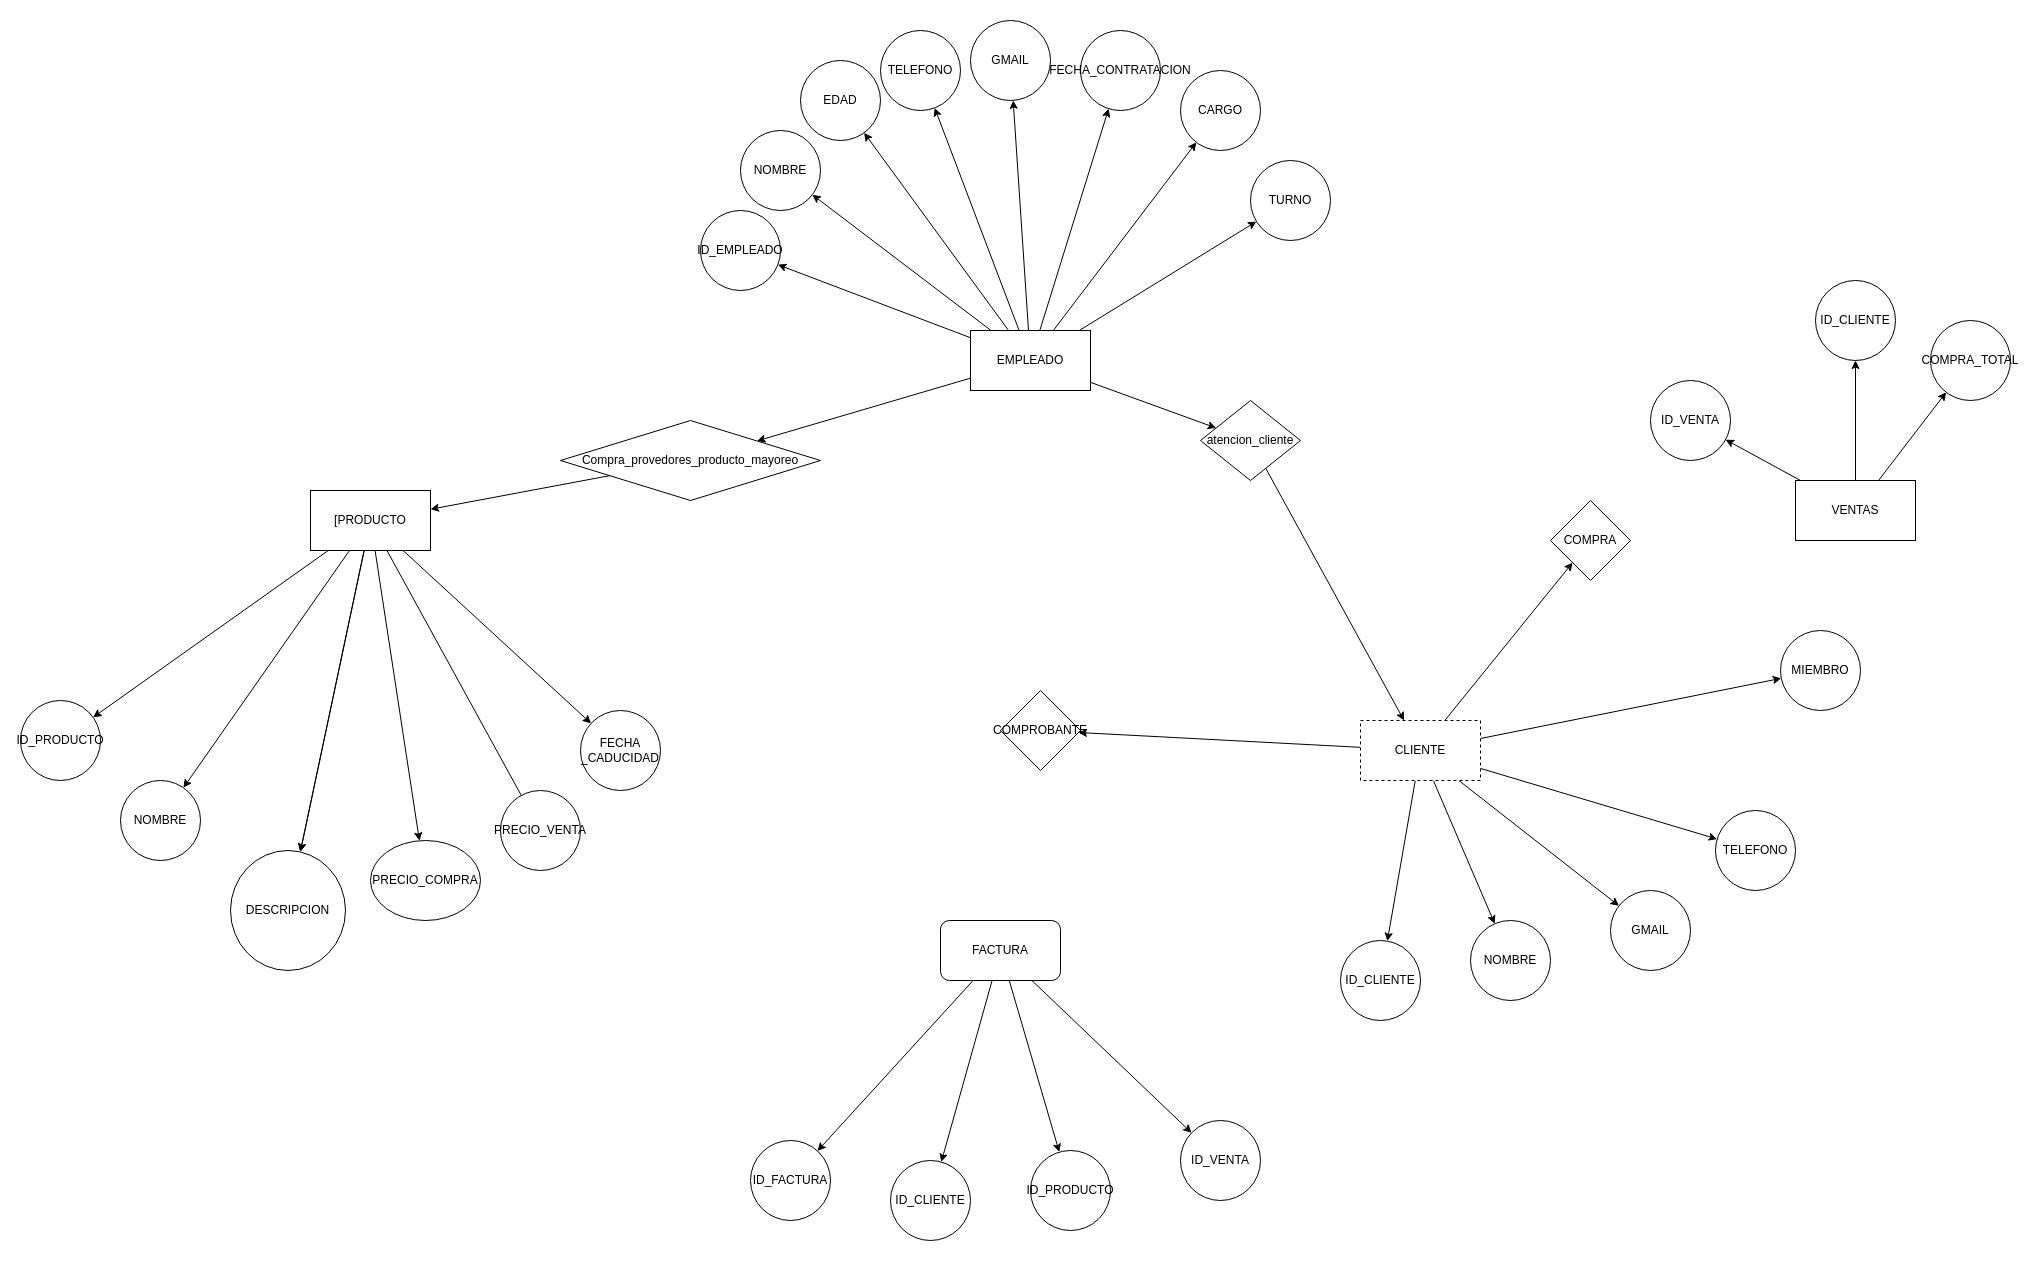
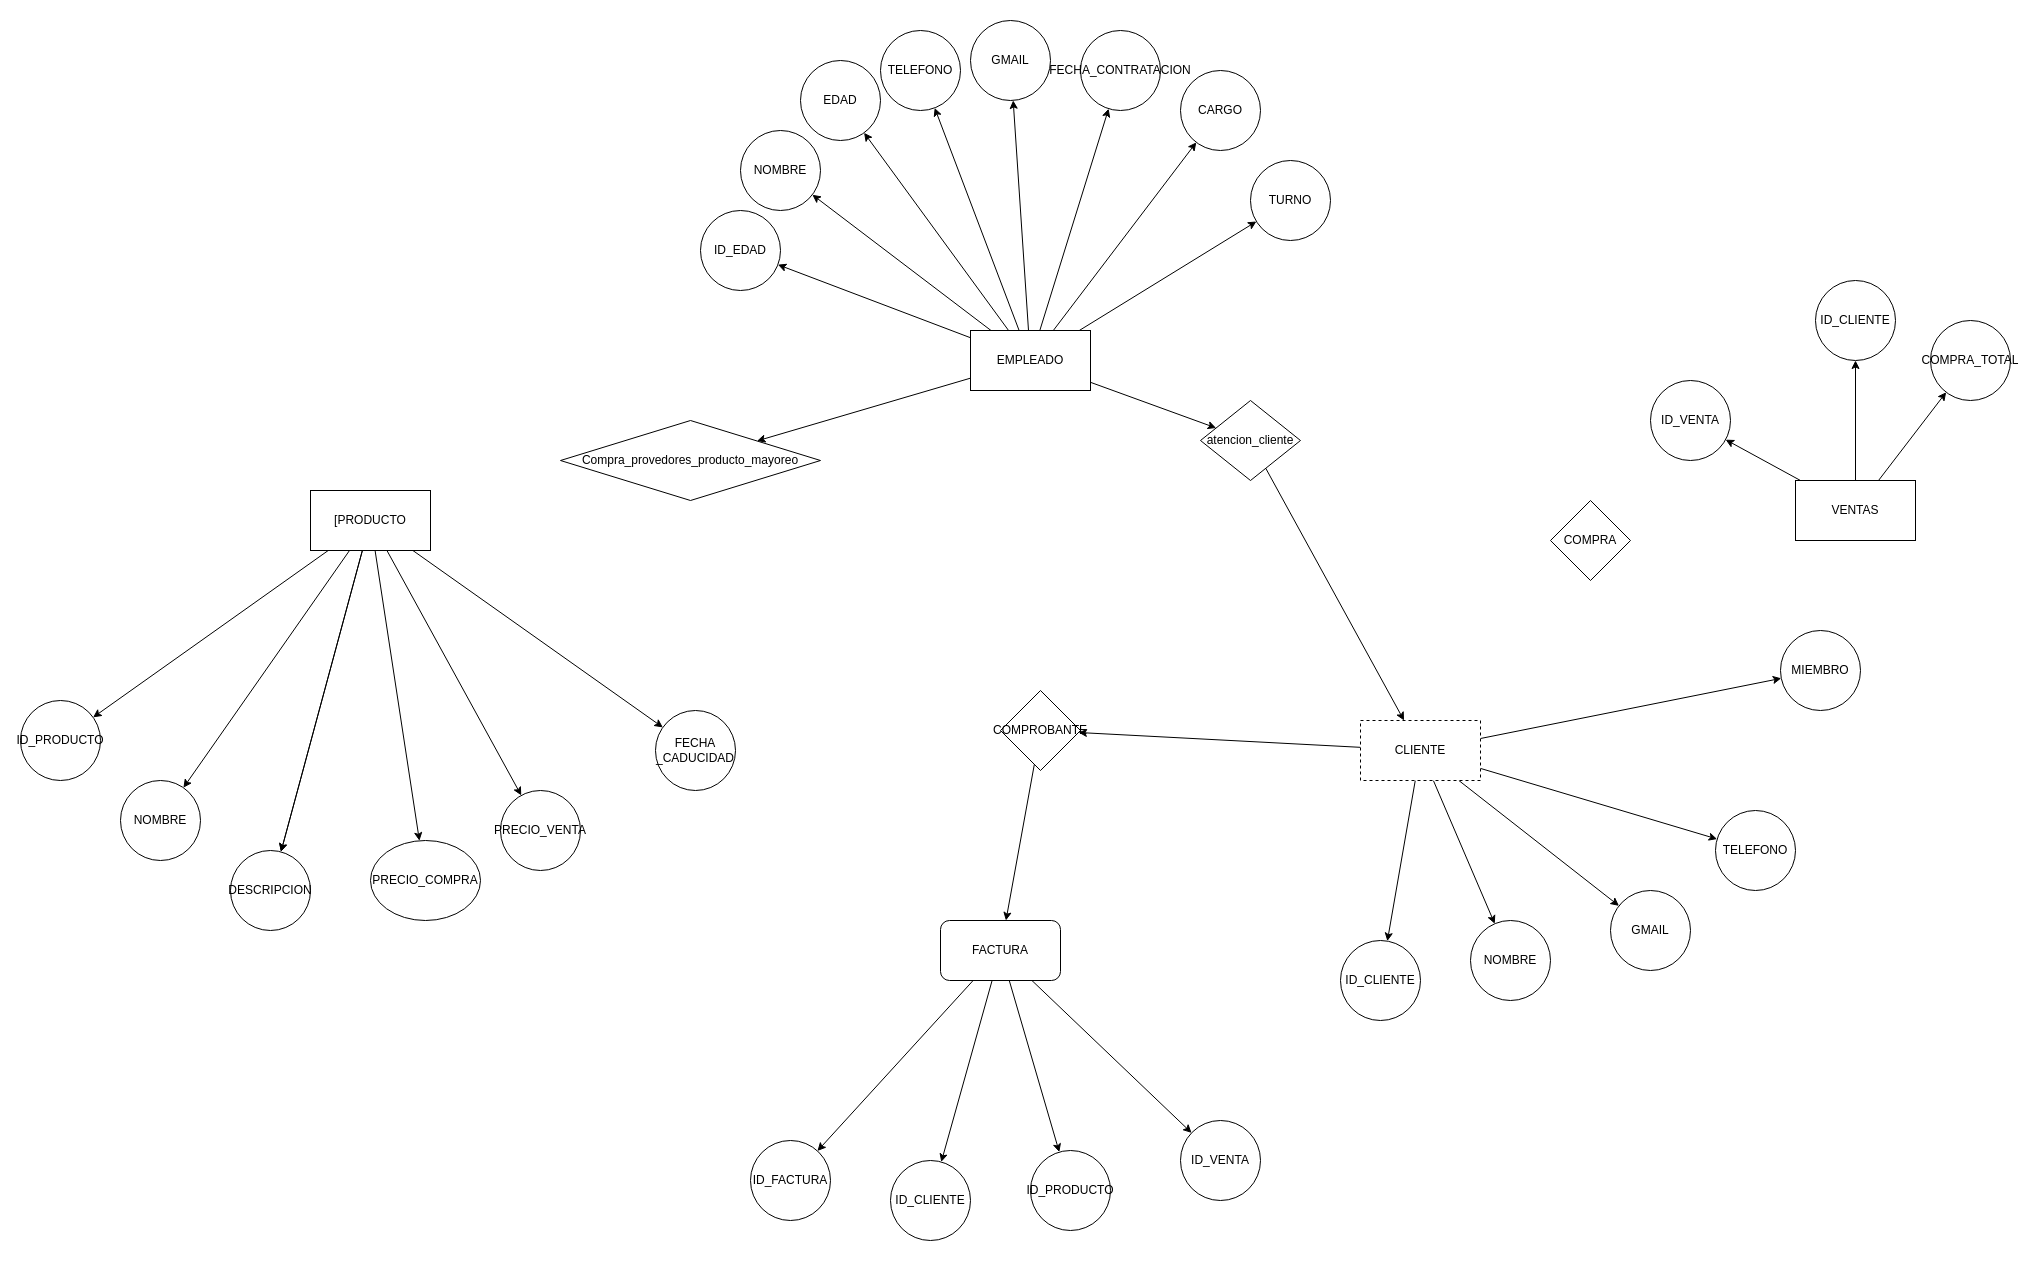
  <mxCell id="0" />
  <mxCell id="1" parent="0" />
  <mxCell id="2" value="" style="edgeStyle=none;html=1;" edge="1" parent="1" source="12" target="13"><mxGeometry relative="1" as="geometry" /></mxCell>
  <mxCell id="3" value="" style="edgeStyle=none;html=1;" edge="1" parent="1" source="12" target="14"><mxGeometry relative="1" as="geometry" /></mxCell>
  <mxCell id="4" value="" style="edgeStyle=none;html=1;" edge="1" parent="1" source="12" target="15"><mxGeometry relative="1" as="geometry" /></mxCell>
  <mxCell id="5" value="" style="edgeStyle=none;html=1;" edge="1" parent="1" source="12" target="16"><mxGeometry relative="1" as="geometry" /></mxCell>
  <mxCell id="6" value="" style="edgeStyle=none;html=1;" edge="1" parent="1" source="12" target="17"><mxGeometry relative="1" as="geometry" /></mxCell>
  <mxCell id="7" value="" style="edgeStyle=none;html=1;" edge="1" parent="1" source="12" target="18"><mxGeometry relative="1" as="geometry" /></mxCell>
  <mxCell id="8" value="" style="edgeStyle=none;html=1;" edge="1" parent="1" source="12" target="19"><mxGeometry relative="1" as="geometry" /></mxCell>
  <mxCell id="9" value="" style="edgeStyle=none;html=1;" edge="1" parent="1" source="12" target="20"><mxGeometry relative="1" as="geometry" /></mxCell>
  <mxCell id="10" value="" style="edgeStyle=none;html=1;" edge="1" parent="1" source="12" target="22"><mxGeometry relative="1" as="geometry" /></mxCell>
  <mxCell id="11" value="" style="edgeStyle=none;html=1;" edge="1" parent="1" source="12" target="24"><mxGeometry relative="1" as="geometry" /></mxCell>
  <mxCell id="12" value="EMPLEADO" style="whiteSpace=wrap;html=1;" vertex="1" parent="1"><mxGeometry x="970" y="330" width="120" height="60" as="geometry" /></mxCell>
- <mxCell id="13" value="ID_EMPLEADO" style="ellipse;whiteSpace=wrap;html=1;" vertex="1" parent="1"><mxGeometry x="700" y="210" width="80" height="80" as="geometry" /></mxCell>
+ <mxCell id="13" value="ID_EDAD" style="ellipse;whiteSpace=wrap;html=1;" vertex="1" parent="1"><mxGeometry x="700" y="210" width="80" height="80" as="geometry" /></mxCell>
  <mxCell id="14" value="NOMBRE" style="ellipse;whiteSpace=wrap;html=1;" vertex="1" parent="1"><mxGeometry x="740" y="130" width="80" height="80" as="geometry" /></mxCell>
  <mxCell id="15" value="EDAD" style="ellipse;whiteSpace=wrap;html=1;" vertex="1" parent="1"><mxGeometry x="800" y="60" width="80" height="80" as="geometry" /></mxCell>
  <mxCell id="16" value="TELEFONO" style="ellipse;whiteSpace=wrap;html=1;" vertex="1" parent="1"><mxGeometry x="880" width="80" height="80" as="geometry" y="30" /></mxCell>
  <mxCell id="17" value="GMAIL" style="ellipse;whiteSpace=wrap;html=1;" vertex="1" parent="1"><mxGeometry x="970" y="20" width="80" height="80" as="geometry" /></mxCell>
  <mxCell id="18" value="FECHA_CONTRATACION" style="ellipse;whiteSpace=wrap;html=1;" vertex="1" parent="1"><mxGeometry x="1080" width="80" height="80" as="geometry" y="30" /></mxCell>
  <mxCell id="19" value="CARGO" style="ellipse;whiteSpace=wrap;html=1;" vertex="1" parent="1"><mxGeometry x="1180" y="70" width="80" height="80" as="geometry" /></mxCell>
  <mxCell id="20" value="TURNO" style="ellipse;whiteSpace=wrap;html=1;" vertex="1" parent="1"><mxGeometry x="1250" y="160" width="80" height="80" as="geometry" /></mxCell>
  <mxCell id="21" value="" style="edgeStyle=none;html=1;" edge="1" parent="1" source="22" target="46"><mxGeometry relative="1" as="geometry" /></mxCell>
  <mxCell id="22" value="atencion_cliente" style="rhombus;whiteSpace=wrap;html=1;" vertex="1" parent="1"><mxGeometry x="1200" y="400" width="100" height="80" as="geometry" /></mxCell>
- <mxCell id="23" value="" style="edgeStyle=none;html=1;" edge="1" parent="1" source="24" target="32"><mxGeometry relative="1" as="geometry" /></mxCell>
  <mxCell id="24" value="Compra_provedores_producto_mayoreo" style="rhombus;whiteSpace=wrap;html=1;" vertex="1" parent="1"><mxGeometry x="560" y="420" width="260" height="80" as="geometry" /></mxCell>
  <mxCell id="25" value="" style="edgeStyle=none;html=1;" edge="1" parent="1" source="32" target="33"><mxGeometry relative="1" as="geometry" /></mxCell>
  <mxCell id="26" value="" style="edgeStyle=none;html=1;" edge="1" parent="1" source="32" target="34"><mxGeometry relative="1" as="geometry" /></mxCell>
  <mxCell id="27" value="" style="edgeStyle=none;html=1;" edge="1" parent="1" source="32" target="35"><mxGeometry relative="1" as="geometry" /></mxCell>
  <mxCell id="28" value="" style="edgeStyle=none;html=1;" edge="1" parent="1" source="32" target="35"><mxGeometry relative="1" as="geometry" /></mxCell>
  <mxCell id="29" value="" style="edgeStyle=none;html=1;" edge="1" parent="1" source="32" target="36"><mxGeometry relative="1" as="geometry" /></mxCell>
- <mxCell id="30" value="" style="edgeStyle=none;html=1;endArrow=none;" edge="1" parent="1" source="32" target="37"><mxGeometry relative="1" as="geometry" /></mxCell>
+ <mxCell id="30" value="" style="edgeStyle=none;html=1;" edge="1" parent="1" source="32" target="37"><mxGeometry relative="1" as="geometry" /></mxCell>
  <mxCell id="31" value="" style="edgeStyle=none;html=1;" edge="1" parent="1" source="32" target="38"><mxGeometry relative="1" as="geometry" /></mxCell>
  <mxCell id="32" value="[PRODUCTO" style="whiteSpace=wrap;html=1;" vertex="1" parent="1"><mxGeometry x="310" y="490" width="120" height="60" as="geometry" /></mxCell>
  <mxCell id="33" value="ID_PRODUCTO" style="ellipse;whiteSpace=wrap;html=1;" vertex="1" parent="1"><mxGeometry x="20" y="700" width="80" height="80" as="geometry" /></mxCell>
  <mxCell id="34" value="NOMBRE" style="ellipse;whiteSpace=wrap;html=1;" vertex="1" parent="1"><mxGeometry x="120" y="780" width="80" height="80" as="geometry" /></mxCell>
- <mxCell id="35" value="DESCRIPCION" style="ellipse;whiteSpace=wrap;html=1;" vertex="1" parent="1"><mxGeometry x="230" y="850" width="115" height="120" as="geometry" /></mxCell>
+ <mxCell id="35" value="DESCRIPCION" style="ellipse;whiteSpace=wrap;html=1;" vertex="1" parent="1"><mxGeometry x="230" y="850" width="80" height="80" as="geometry" /></mxCell>
  <mxCell id="36" value="PRECIO_COMPRA" style="ellipse;whiteSpace=wrap;html=1;" vertex="1" parent="1"><mxGeometry x="370" y="840" width="110" height="80" as="geometry" /></mxCell>
  <mxCell id="37" value="PRECIO_VENTA" style="ellipse;whiteSpace=wrap;html=1;" vertex="1" parent="1"><mxGeometry x="500" y="790" width="80" height="80" as="geometry" /></mxCell>
- <mxCell id="38" value="FECHA _CADUCIDAD" style="ellipse;whiteSpace=wrap;html=1;" vertex="1" parent="1"><mxGeometry x="580" y="710" width="80" height="80" as="geometry" /></mxCell>
+ <mxCell id="38" value="FECHA _CADUCIDAD" style="ellipse;whiteSpace=wrap;html=1;" vertex="1" parent="1"><mxGeometry x="655" y="710" width="80" height="80" as="geometry" /></mxCell>
  <mxCell id="39" value="" style="edgeStyle=none;html=1;" edge="1" parent="1" source="46" target="47"><mxGeometry relative="1" as="geometry" /></mxCell>
  <mxCell id="40" value="" style="edgeStyle=none;html=1;" edge="1" parent="1" source="46" target="48"><mxGeometry relative="1" as="geometry" /></mxCell>
  <mxCell id="41" value="" style="edgeStyle=none;html=1;" edge="1" parent="1" source="46" target="49"><mxGeometry relative="1" as="geometry" /></mxCell>
  <mxCell id="42" value="" style="edgeStyle=none;html=1;" edge="1" parent="1" source="46" target="50"><mxGeometry relative="1" as="geometry" /></mxCell>
  <mxCell id="43" value="" style="edgeStyle=none;html=1;" edge="1" parent="1" source="46" target="51"><mxGeometry relative="1" as="geometry" /></mxCell>
- <mxCell id="44" value="" style="edgeStyle=none;html=1;" edge="1" parent="1" source="46" target="52"><mxGeometry relative="1" as="geometry" /></mxCell>
  <mxCell id="45" value="" style="edgeStyle=none;html=1;" edge="1" parent="1" source="46" target="58"><mxGeometry relative="1" as="geometry" /></mxCell>
  <mxCell id="46" value="CLIENTE" style="whiteSpace=wrap;html=1;dashed=1;" vertex="1" parent="1"><mxGeometry x="1360" y="720" width="120" height="60" as="geometry" /></mxCell>
  <mxCell id="47" value="ID_CLIENTE" style="ellipse;whiteSpace=wrap;html=1;" vertex="1" parent="1"><mxGeometry x="1340" y="940" width="80" height="80" as="geometry" /></mxCell>
  <mxCell id="48" value="NOMBRE" style="ellipse;whiteSpace=wrap;html=1;" vertex="1" parent="1"><mxGeometry x="1470" y="920" width="80" height="80" as="geometry" /></mxCell>
  <mxCell id="49" value="GMAIL" style="ellipse;whiteSpace=wrap;html=1;" vertex="1" parent="1"><mxGeometry x="1610" y="890" width="80" height="80" as="geometry" /></mxCell>
  <mxCell id="50" value="TELEFONO" style="ellipse;whiteSpace=wrap;html=1;" vertex="1" parent="1"><mxGeometry x="1715" y="810" width="80" height="80" as="geometry" /></mxCell>
  <mxCell id="51" value="MIEMBRO" style="ellipse;whiteSpace=wrap;html=1;" vertex="1" parent="1"><mxGeometry x="1780" y="630" width="80" height="80" as="geometry" /></mxCell>
  <mxCell id="52" value="COMPRA" style="rhombus;whiteSpace=wrap;html=1;" vertex="1" parent="1"><mxGeometry x="1550" y="500" width="80" height="80" as="geometry" /></mxCell>
  <mxCell id="53" value="" style="edgeStyle=none;html=1;" edge="1" parent="1" source="56" target="64"><mxGeometry relative="1" as="geometry" /></mxCell>
  <mxCell id="54" value="" style="edgeStyle=none;html=1;" edge="1" parent="1" source="56" target="65"><mxGeometry relative="1" as="geometry" /></mxCell>
  <mxCell id="55" value="" style="edgeStyle=none;html=1;" edge="1" parent="1" source="56" target="66"><mxGeometry relative="1" as="geometry" /></mxCell>
  <mxCell id="56" value="VENTAS" style="whiteSpace=wrap;html=1;" vertex="1" parent="1"><mxGeometry x="1795" y="480" width="120" height="60" as="geometry" /></mxCell>
+ <mxCell id="57" value="" style="edgeStyle=none;html=1;" edge="1" parent="1" source="58" target="63"><mxGeometry relative="1" as="geometry" /></mxCell>
  <mxCell id="58" value="COMPROBANTE" style="rhombus;whiteSpace=wrap;html=1;" vertex="1" parent="1"><mxGeometry x="1000" y="690" width="80" height="80" as="geometry" /></mxCell>
  <mxCell id="59" value="" style="edgeStyle=none;html=1;" edge="1" parent="1" source="63" target="67"><mxGeometry relative="1" as="geometry" /></mxCell>
  <mxCell id="60" value="" style="edgeStyle=none;html=1;" edge="1" parent="1" source="63" target="68"><mxGeometry relative="1" as="geometry" /></mxCell>
  <mxCell id="61" value="" style="edgeStyle=none;html=1;" edge="1" parent="1" source="63" target="69"><mxGeometry relative="1" as="geometry" /></mxCell>
  <mxCell id="62" value="" style="edgeStyle=none;html=1;" edge="1" parent="1" source="63" target="70"><mxGeometry relative="1" as="geometry" /></mxCell>
  <mxCell id="63" value="FACTURA" style="rounded=1;whiteSpace=wrap;html=1;" vertex="1" parent="1"><mxGeometry x="940" y="920" width="120" height="60" as="geometry" /></mxCell>
  <mxCell id="64" value="ID_VENTA" style="ellipse;whiteSpace=wrap;html=1;" vertex="1" parent="1"><mxGeometry x="1650" y="380" width="80" height="80" as="geometry" /></mxCell>
  <mxCell id="65" value="ID_CLIENTE" style="ellipse;whiteSpace=wrap;html=1;" vertex="1" parent="1"><mxGeometry x="1815" y="280" width="80" height="80" as="geometry" /></mxCell>
  <mxCell id="66" value="COMPRA_TOTAL" style="ellipse;whiteSpace=wrap;html=1;" vertex="1" parent="1"><mxGeometry x="1930" y="320" width="80" height="80" as="geometry" /></mxCell>
  <mxCell id="67" value="ID_FACTURA" style="ellipse;whiteSpace=wrap;html=1;rounded=1;" vertex="1" parent="1"><mxGeometry x="750" y="1140" width="80" height="80" as="geometry" /></mxCell>
  <mxCell id="68" value="ID_CLIENTE" style="ellipse;whiteSpace=wrap;html=1;rounded=1;" vertex="1" parent="1"><mxGeometry x="890" y="1160" width="80" height="80" as="geometry" /></mxCell>
  <mxCell id="69" value="ID_PRODUCTO" style="ellipse;whiteSpace=wrap;html=1;rounded=1;" vertex="1" parent="1"><mxGeometry x="1030" y="1150" width="80" height="80" as="geometry" /></mxCell>
  <mxCell id="70" value="ID_VENTA" style="ellipse;whiteSpace=wrap;html=1;rounded=1;" vertex="1" parent="1"><mxGeometry x="1180" y="1120" width="80" height="80" as="geometry" /></mxCell>
